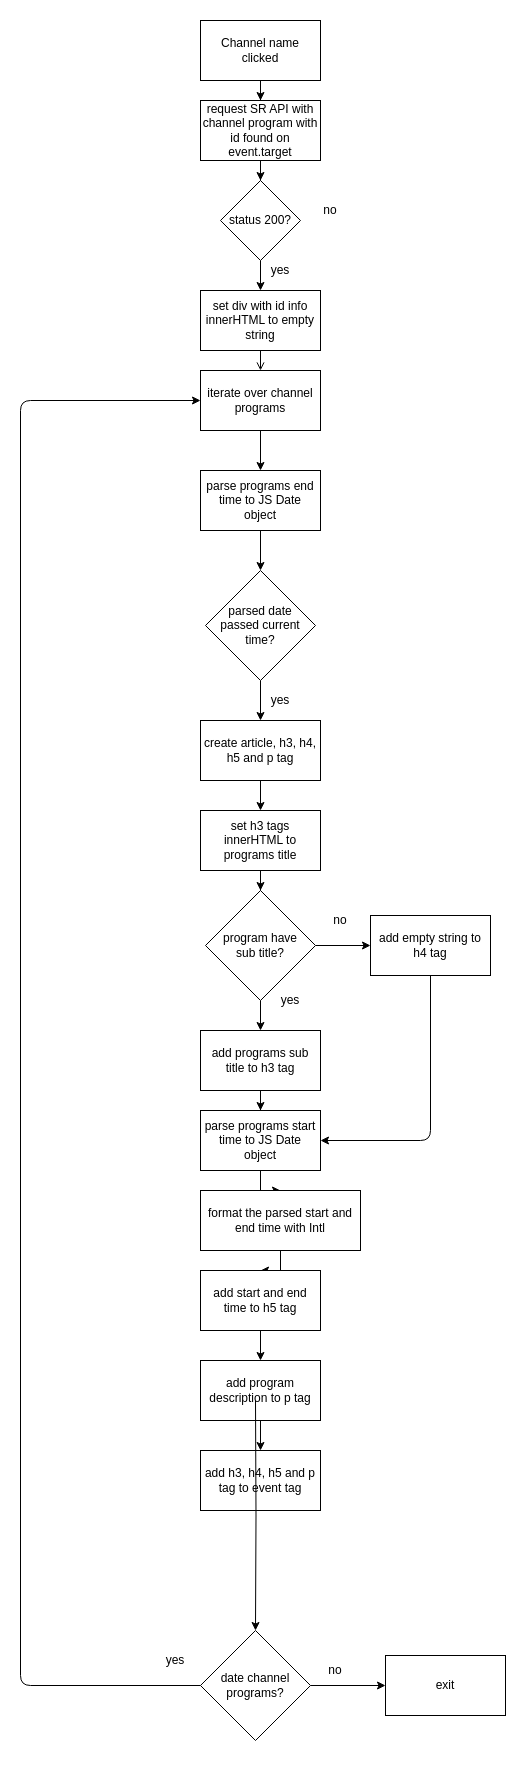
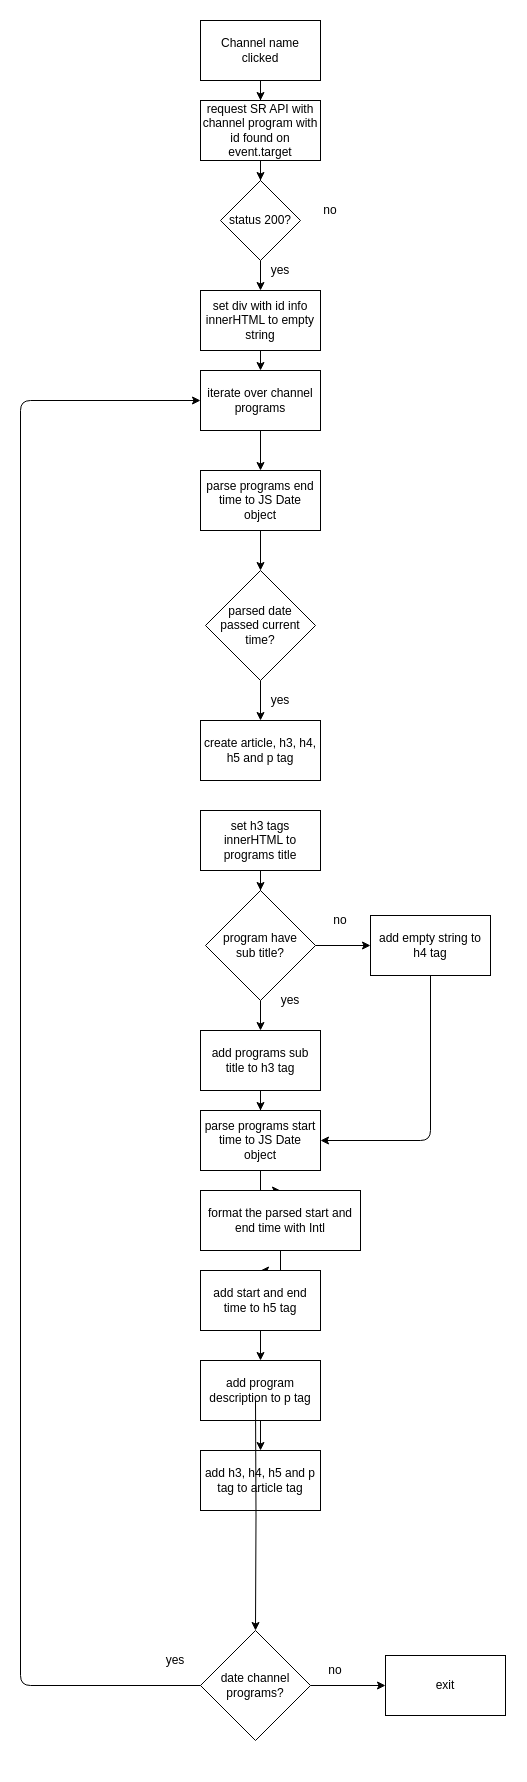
  <mxCell id="0" />
  <mxCell id="1" parent="0" />
  <mxCell id="2" value="" style="edgeStyle=orthogonalEdgeStyle;rounded=0;orthogonalLoop=1;jettySize=auto;html=1;" edge="1" parent="1" source="3" target="5"><mxGeometry relative="1" as="geometry" /></mxCell>
  <mxCell id="3" value="Channel name clicked" style="rounded=0;whiteSpace=wrap;html=1;" vertex="1" parent="1"><mxGeometry x="200" y="20" width="120" height="60" as="geometry" /></mxCell>
  <mxCell id="4" value="" style="edgeStyle=orthogonalEdgeStyle;rounded=0;orthogonalLoop=1;jettySize=auto;html=1;" edge="1" parent="1" source="5" target="7"><mxGeometry relative="1" as="geometry" /></mxCell>
  <mxCell id="5" value="request SR API with channel program with id found on event.target" style="whiteSpace=wrap;html=1;rounded=0;" vertex="1" parent="1"><mxGeometry x="200" y="100" width="120" height="60" as="geometry" /></mxCell>
  <mxCell id="6" value="" style="edgeStyle=orthogonalEdgeStyle;rounded=0;orthogonalLoop=1;jettySize=auto;html=1;" edge="1" parent="1" source="7" target="40"><mxGeometry relative="1" as="geometry" /></mxCell>
  <mxCell id="7" value="status 200?" style="rhombus;whiteSpace=wrap;html=1;rounded=0;" vertex="1" parent="1"><mxGeometry x="220" y="180" width="80" height="80" as="geometry" /></mxCell>
  <mxCell id="8" value="no" style="text;html=1;strokeColor=none;fillColor=none;align=center;verticalAlign=middle;whiteSpace=wrap;rounded=0;" vertex="1" parent="1"><mxGeometry x="310" y="200" width="40" height="20" as="geometry" /></mxCell>
  <mxCell id="9" value="" style="edgeStyle=orthogonalEdgeStyle;rounded=0;orthogonalLoop=1;jettySize=auto;html=1;" edge="1" parent="1" source="10" target="13"><mxGeometry relative="1" as="geometry" /></mxCell>
  <mxCell id="10" value="iterate over channel programs" style="whiteSpace=wrap;html=1;rounded=0;" vertex="1" parent="1"><mxGeometry x="200" y="370" width="120" height="60" as="geometry" /></mxCell>
  <mxCell id="11" value="yes" style="text;html=1;strokeColor=none;fillColor=none;align=center;verticalAlign=middle;whiteSpace=wrap;rounded=0;" vertex="1" parent="1"><mxGeometry x="260" y="260" width="40" height="20" as="geometry" /></mxCell>
  <mxCell id="12" value="" style="edgeStyle=orthogonalEdgeStyle;rounded=0;orthogonalLoop=1;jettySize=auto;html=1;" edge="1" parent="1" source="13" target="15"><mxGeometry relative="1" as="geometry" /></mxCell>
  <mxCell id="13" value="parse programs end time to JS Date &lt;br&gt;object" style="whiteSpace=wrap;html=1;rounded=0;" vertex="1" parent="1"><mxGeometry x="200" y="470" width="120" height="60" as="geometry" /></mxCell>
  <mxCell id="14" value="" style="edgeStyle=orthogonalEdgeStyle;rounded=0;orthogonalLoop=1;jettySize=auto;html=1;" edge="1" parent="1" source="15" target="17"><mxGeometry relative="1" as="geometry" /></mxCell>
  <mxCell id="15" value="parsed date &lt;br&gt;passed current &lt;br&gt;time?" style="rhombus;whiteSpace=wrap;html=1;rounded=0;" vertex="1" parent="1"><mxGeometry x="205" y="570" width="110" height="110" as="geometry" /></mxCell>
- <mxCell id="16" value="" style="edgeStyle=orthogonalEdgeStyle;rounded=0;orthogonalLoop=1;jettySize=auto;html=1;" edge="1" parent="1" source="17" target="20"><mxGeometry relative="1" as="geometry" /></mxCell>
  <mxCell id="17" value="create article, h3, h4, h5 and p tag" style="whiteSpace=wrap;html=1;rounded=0;" vertex="1" parent="1"><mxGeometry x="200" y="720" width="120" height="60" as="geometry" /></mxCell>
  <mxCell id="18" value="yes" style="text;html=1;strokeColor=none;fillColor=none;align=center;verticalAlign=middle;whiteSpace=wrap;rounded=0;" vertex="1" parent="1"><mxGeometry x="260" y="690" width="40" height="20" as="geometry" /></mxCell>
  <mxCell id="19" value="" style="edgeStyle=orthogonalEdgeStyle;rounded=0;orthogonalLoop=1;jettySize=auto;html=1;" edge="1" parent="1" source="20" target="23"><mxGeometry relative="1" as="geometry" /></mxCell>
  <mxCell id="20" value="set h3 tags innerHTML to programs title" style="whiteSpace=wrap;html=1;rounded=0;" vertex="1" parent="1"><mxGeometry x="200" y="810" width="120" height="60" as="geometry" /></mxCell>
  <mxCell id="21" value="" style="edgeStyle=orthogonalEdgeStyle;rounded=0;orthogonalLoop=1;jettySize=auto;html=1;" edge="1" parent="1" source="23" target="24"><mxGeometry relative="1" as="geometry" /></mxCell>
  <mxCell id="22" value="" style="edgeStyle=orthogonalEdgeStyle;rounded=0;orthogonalLoop=1;jettySize=auto;html=1;" edge="1" parent="1" source="23" target="27"><mxGeometry relative="1" as="geometry" /></mxCell>
  <mxCell id="23" value="program have&lt;br&gt;sub title?" style="rhombus;whiteSpace=wrap;html=1;rounded=0;" vertex="1" parent="1"><mxGeometry x="205" y="890" width="110" height="110" as="geometry" /></mxCell>
  <mxCell id="24" value="add empty string to h4 tag" style="whiteSpace=wrap;html=1;rounded=0;" vertex="1" parent="1"><mxGeometry x="370" y="915" width="120" height="60" as="geometry" /></mxCell>
  <mxCell id="25" value="no" style="text;html=1;strokeColor=none;fillColor=none;align=center;verticalAlign=middle;whiteSpace=wrap;rounded=0;" vertex="1" parent="1"><mxGeometry x="320" y="910" width="40" height="20" as="geometry" /></mxCell>
  <mxCell id="26" value="" style="edgeStyle=orthogonalEdgeStyle;rounded=0;orthogonalLoop=1;jettySize=auto;html=1;" edge="1" parent="1" source="27" target="30"><mxGeometry relative="1" as="geometry" /></mxCell>
  <mxCell id="27" value="add programs sub title to h3 tag" style="whiteSpace=wrap;html=1;rounded=0;" vertex="1" parent="1"><mxGeometry x="200" y="1030" width="120" height="60" as="geometry" /></mxCell>
  <mxCell id="28" value="yes" style="text;html=1;strokeColor=none;fillColor=none;align=center;verticalAlign=middle;whiteSpace=wrap;rounded=0;" vertex="1" parent="1"><mxGeometry x="270" y="990" width="40" height="20" as="geometry" /></mxCell>
  <mxCell id="29" value="" style="edgeStyle=orthogonalEdgeStyle;rounded=0;orthogonalLoop=1;jettySize=auto;html=1;" edge="1" parent="1" source="30" target="33"><mxGeometry relative="1" as="geometry" /></mxCell>
  <mxCell id="30" value="parse programs start time to JS Date&lt;br&gt;object" style="whiteSpace=wrap;html=1;rounded=0;" vertex="1" parent="1"><mxGeometry x="200" y="1110" width="120" height="60" as="geometry" /></mxCell>
  <mxCell id="31" value="" style="edgeStyle=elbowEdgeStyle;elbow=horizontal;endArrow=classic;html=1;exitX=0.5;exitY=1;exitDx=0;exitDy=0;entryX=1;entryY=0.5;entryDx=0;entryDy=0;" edge="1" parent="1" source="24" target="30"><mxGeometry width="50" height="50" relative="1" as="geometry"><mxPoint x="460" y="970" as="sourcePoint" /><mxPoint x="390" y="1050" as="targetPoint" /><Array as="points"><mxPoint x="430" y="1040" /></Array></mxGeometry></mxCell>
  <mxCell id="32" value="" style="edgeStyle=orthogonalEdgeStyle;rounded=0;orthogonalLoop=1;jettySize=auto;html=1;" edge="1" parent="1" source="33" target="35"><mxGeometry relative="1" as="geometry" /></mxCell>
  <mxCell id="33" value="format the parsed start and end time with Intl" style="whiteSpace=wrap;html=1;rounded=0;" vertex="1" parent="1"><mxGeometry x="200" y="1190" width="160" height="60" as="geometry" /></mxCell>
  <mxCell id="34" value="" style="edgeStyle=orthogonalEdgeStyle;rounded=0;orthogonalLoop=1;jettySize=auto;html=1;" edge="1" parent="1" source="35" target="37"><mxGeometry relative="1" as="geometry" /></mxCell>
  <mxCell id="35" value="add start and end time to h5 tag" style="whiteSpace=wrap;html=1;rounded=0;" vertex="1" parent="1"><mxGeometry x="200" y="1270" width="120" height="60" as="geometry" /></mxCell>
  <mxCell id="36" value="" style="edgeStyle=orthogonalEdgeStyle;rounded=0;orthogonalLoop=1;jettySize=auto;html=1;" edge="1" parent="1" source="37" target="38"><mxGeometry relative="1" as="geometry" /></mxCell>
  <mxCell id="37" value="add program description to p tag" style="whiteSpace=wrap;html=1;rounded=0;" vertex="1" parent="1"><mxGeometry x="200" y="1360" width="120" height="60" as="geometry" /></mxCell>
- <mxCell id="38" value="add h3, h4, h5 and p tag to event tag" style="whiteSpace=wrap;html=1;rounded=0;" vertex="1" parent="1"><mxGeometry x="200" y="1450" width="120" height="60" as="geometry" /></mxCell>
+ <mxCell id="38" value="add h3, h4, h5 and p tag to article tag" style="whiteSpace=wrap;html=1;rounded=0;" vertex="1" parent="1"><mxGeometry x="200" y="1450" width="120" height="60" as="geometry" /></mxCell>
  <mxCell id="39" value="" style="edgeStyle=orthogonalEdgeStyle;rounded=0;orthogonalLoop=1;jettySize=auto;html=1;" edge="1" parent="1" target="43"><mxGeometry relative="1" as="geometry"><mxPoint x="255" y="1400" as="sourcePoint" /></mxGeometry></mxCell>
  <mxCell id="40" value="set div with id info innerHTML to empty string" style="whiteSpace=wrap;html=1;rounded=0;" vertex="1" parent="1"><mxGeometry x="200" y="290" width="120" height="60" as="geometry" /></mxCell>
- <mxCell id="41" value="" style="endArrow=open;html=1;entryX=0.5;entryY=0;entryDx=0;entryDy=0;exitX=0.5;exitY=1;exitDx=0;exitDy=0;" edge="1" parent="1" source="40" target="10"><mxGeometry width="50" height="50" relative="1" as="geometry"><mxPoint x="410" y="350" as="sourcePoint" /><mxPoint x="570" y="500" as="targetPoint" /></mxGeometry></mxCell>
+ <mxCell id="41" value="" style="endArrow=classic;html=1;entryX=0.5;entryY=0;entryDx=0;entryDy=0;exitX=0.5;exitY=1;exitDx=0;exitDy=0;" edge="1" parent="1" source="40" target="10"><mxGeometry width="50" height="50" relative="1" as="geometry"><mxPoint x="410" y="350" as="sourcePoint" /><mxPoint x="570" y="500" as="targetPoint" /></mxGeometry></mxCell>
  <mxCell id="42" value="" style="edgeStyle=orthogonalEdgeStyle;rounded=0;orthogonalLoop=1;jettySize=auto;html=1;" edge="1" parent="1" source="43" target="46"><mxGeometry relative="1" as="geometry" /></mxCell>
  <mxCell id="43" value="date channel programs?" style="rhombus;whiteSpace=wrap;html=1;rounded=0;" vertex="1" parent="1"><mxGeometry x="200" y="1630" width="110" height="110" as="geometry" /></mxCell>
  <mxCell id="44" value="" style="edgeStyle=elbowEdgeStyle;elbow=horizontal;endArrow=classic;html=1;exitX=0;exitY=0.5;exitDx=0;exitDy=0;entryX=0;entryY=0.5;entryDx=0;entryDy=0;" edge="1" parent="1" source="43" target="10"><mxGeometry width="50" height="50" relative="1" as="geometry"><mxPoint x="520" y="1710" as="sourcePoint" /><mxPoint x="130" y="980" as="targetPoint" /><Array as="points"><mxPoint x="20" y="1760" /></Array></mxGeometry></mxCell>
  <mxCell id="45" value="yes" style="text;html=1;strokeColor=none;fillColor=none;align=center;verticalAlign=middle;whiteSpace=wrap;rounded=0;" vertex="1" parent="1"><mxGeometry x="155" y="1650" width="40" height="20" as="geometry" /></mxCell>
  <mxCell id="46" value="exit" style="whiteSpace=wrap;html=1;rounded=0;" vertex="1" parent="1"><mxGeometry x="385" y="1655" width="120" height="60" as="geometry" /></mxCell>
  <mxCell id="47" value="no" style="text;html=1;strokeColor=none;fillColor=none;align=center;verticalAlign=middle;whiteSpace=wrap;rounded=0;" vertex="1" parent="1"><mxGeometry x="315" y="1660" width="40" height="20" as="geometry" /></mxCell>
